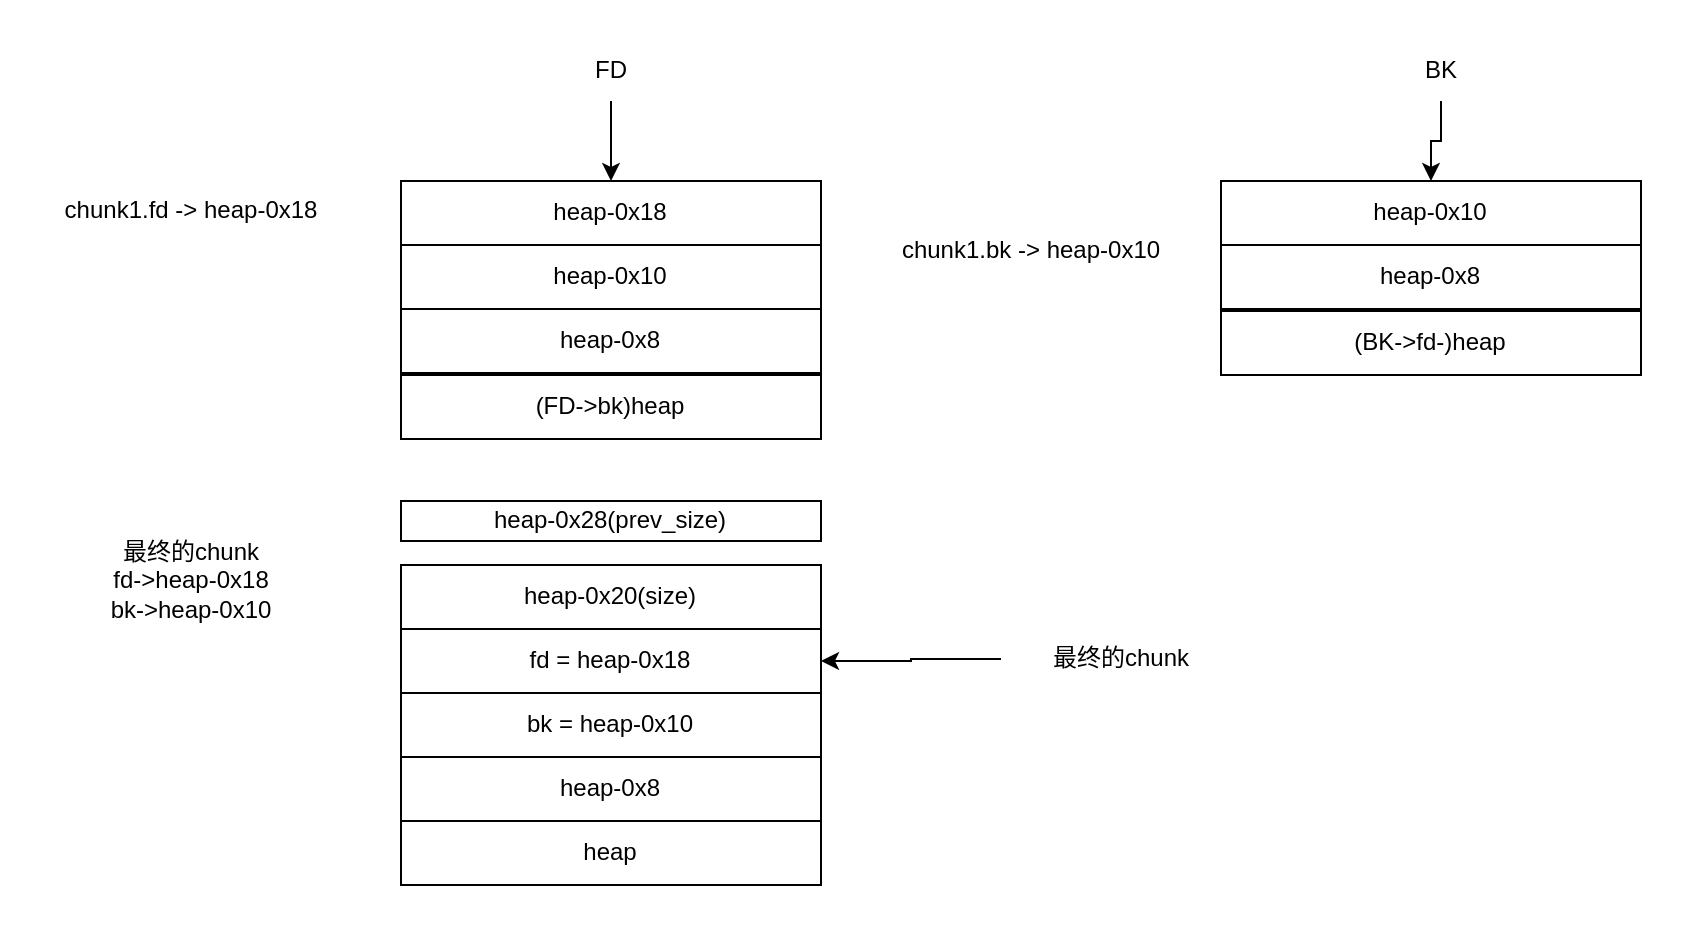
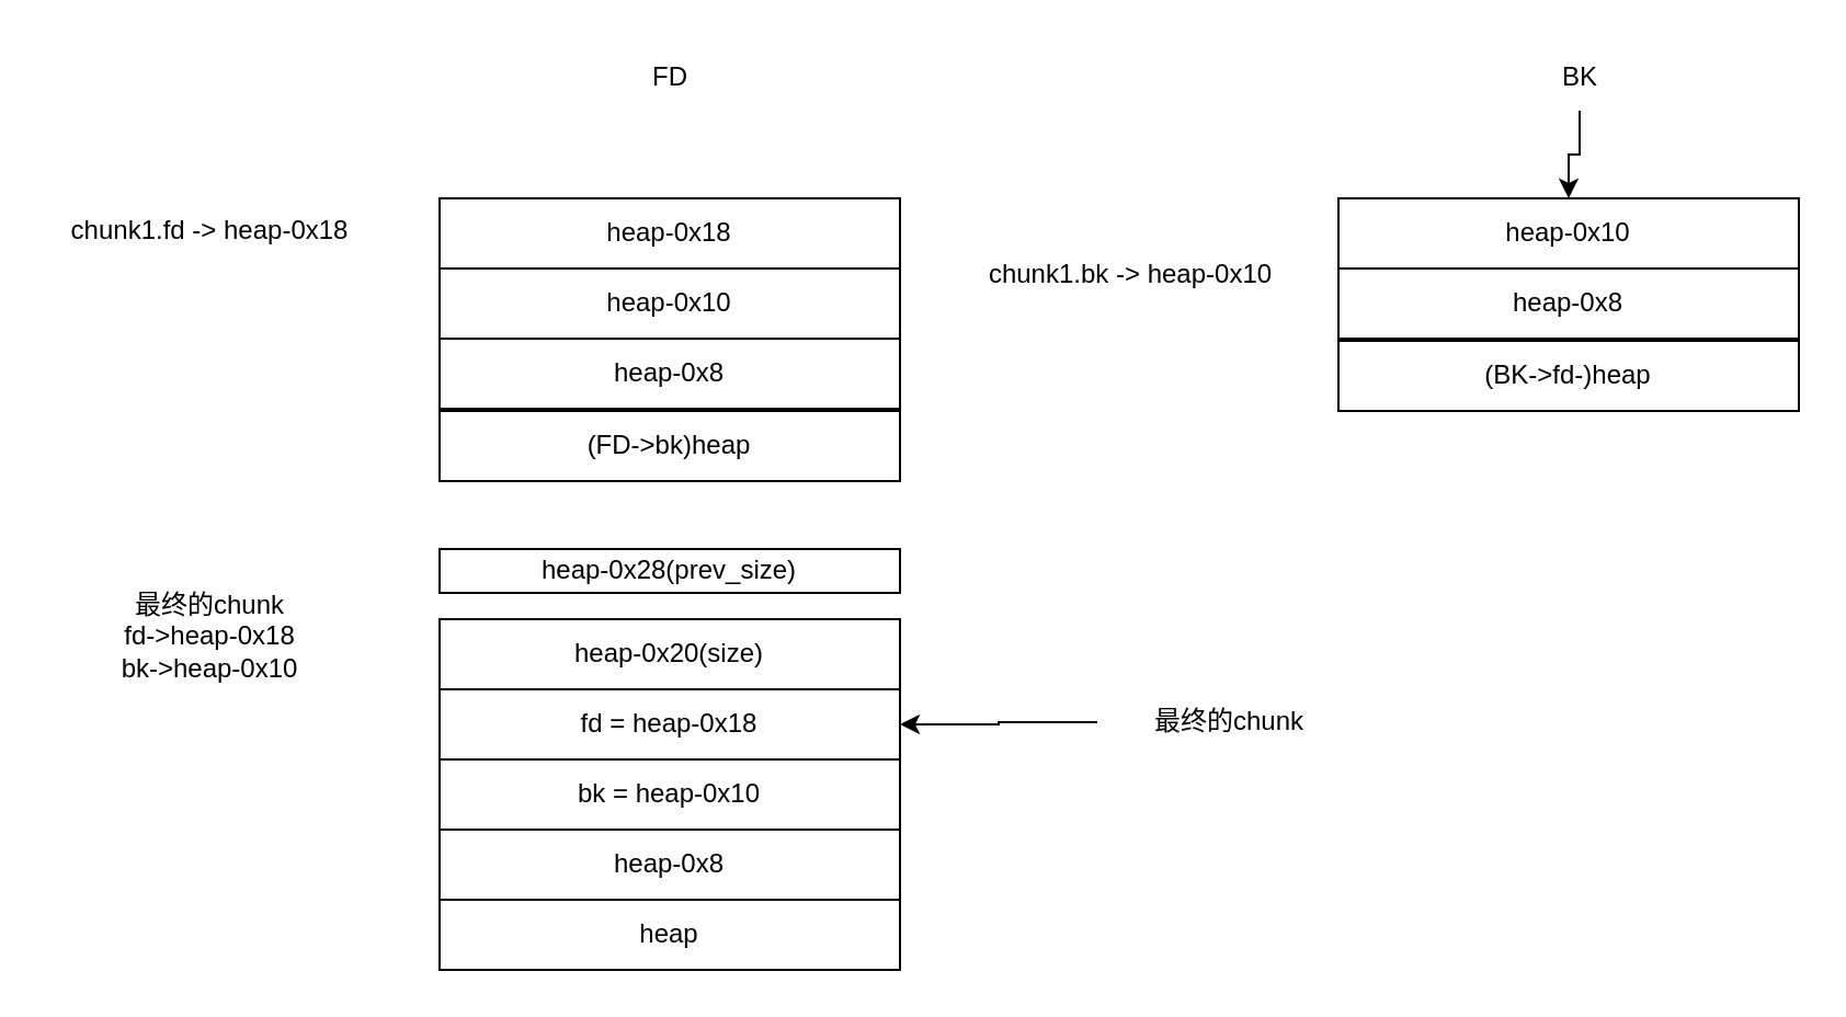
  <mxCell id="0" />
  <mxCell id="1" parent="0" />
  <mxCell id="2" value="chunk1.fd -&amp;gt; heap-0x18" style="text;html=1;align=center;verticalAlign=middle;resizable=0;points=[];autosize=1;strokeColor=none;fillColor=none;" vertex="1" parent="1"><mxGeometry y="90" width="150" height="30" as="geometry" x="20" /></mxCell>
  <mxCell id="3" value="heap-0x10" style="rounded=0;whiteSpace=wrap;html=1;" vertex="1" parent="1"><mxGeometry x="200" y="122" width="210" height="32" as="geometry" /></mxCell>
  <mxCell id="4" value="heap-0x8" style="rounded=0;whiteSpace=wrap;html=1;" vertex="1" parent="1"><mxGeometry x="200" y="154" width="210" height="32" as="geometry" /></mxCell>
  <mxCell id="5" value="(FD-&amp;gt;bk)heap" style="rounded=0;whiteSpace=wrap;html=1;" vertex="1" parent="1"><mxGeometry x="200" y="187" width="210" height="32" as="geometry" /></mxCell>
  <mxCell id="6" value="heap-0x18" style="rounded=0;whiteSpace=wrap;html=1;" vertex="1" parent="1"><mxGeometry x="200" y="90" width="210" height="32" as="geometry" /></mxCell>
- <mxCell id="7" style="edgeStyle=orthogonalEdgeStyle;rounded=0;orthogonalLoop=1;jettySize=auto;html=1;entryX=0.5;entryY=0;entryDx=0;entryDy=0;" edge="1" parent="1" source="8" target="6"><mxGeometry relative="1" as="geometry" /></mxCell>
  <mxCell id="8" value="FD" style="text;html=1;align=center;verticalAlign=middle;resizable=0;points=[];autosize=1;strokeColor=none;fillColor=none;" vertex="1" parent="1"><mxGeometry x="285" y="20" width="40" height="30" as="geometry" /></mxCell>
  <mxCell id="9" value="chunk1.bk -&amp;gt; heap-0x10" style="text;html=1;align=center;verticalAlign=middle;resizable=0;points=[];autosize=1;strokeColor=none;fillColor=none;" vertex="1" parent="1"><mxGeometry x="440" y="110" width="150" height="30" as="geometry" /></mxCell>
  <mxCell id="10" value="heap-0x10" style="rounded=0;whiteSpace=wrap;html=1;" vertex="1" parent="1"><mxGeometry x="610" y="90" width="210" height="32" as="geometry" /></mxCell>
  <mxCell id="11" value="heap-0x8" style="rounded=0;whiteSpace=wrap;html=1;" vertex="1" parent="1"><mxGeometry x="610" y="122" width="210" height="32" as="geometry" /></mxCell>
  <mxCell id="12" value="(BK-&amp;gt;fd-)heap" style="rounded=0;whiteSpace=wrap;html=1;" vertex="1" parent="1"><mxGeometry x="610" y="155" width="210" height="32" as="geometry" /></mxCell>
  <mxCell id="13" style="edgeStyle=orthogonalEdgeStyle;rounded=0;orthogonalLoop=1;jettySize=auto;html=1;entryX=0.5;entryY=0;entryDx=0;entryDy=0;" edge="1" parent="1" source="14" target="10"><mxGeometry relative="1" as="geometry" /></mxCell>
  <mxCell id="14" value="BK" style="text;html=1;align=center;verticalAlign=middle;resizable=0;points=[];autosize=1;strokeColor=none;fillColor=none;" vertex="1" parent="1"><mxGeometry x="700" y="20" width="40" height="30" as="geometry" /></mxCell>
  <mxCell id="15" value="最终的chunk&lt;div&gt;fd-&amp;gt;heap-0x18&lt;/div&gt;&lt;div&gt;bk-&amp;gt;heap-0x10&lt;/div&gt;" style="text;html=1;align=center;verticalAlign=middle;resizable=0;points=[];autosize=1;strokeColor=none;fillColor=none;" vertex="1" parent="1"><mxGeometry x="45" y="260" width="100" height="60" as="geometry" /></mxCell>
  <mxCell id="16" value="heap-0x20(size)" style="rounded=0;whiteSpace=wrap;html=1;" vertex="1" parent="1"><mxGeometry x="200" y="282" width="210" height="32" as="geometry" /></mxCell>
  <mxCell id="17" value="fd = heap-0x18" style="rounded=0;whiteSpace=wrap;html=1;" vertex="1" parent="1"><mxGeometry x="200" y="314" width="210" height="32" as="geometry" /></mxCell>
  <mxCell id="18" value="bk = heap-0x10" style="rounded=0;whiteSpace=wrap;html=1;" vertex="1" parent="1"><mxGeometry x="200" y="346" width="210" height="32" as="geometry" /></mxCell>
  <mxCell id="19" value="heap-0x28(prev_size)" style="rounded=0;whiteSpace=wrap;html=1;" vertex="1" parent="1"><mxGeometry x="200" y="250" width="210" height="20" as="geometry" /></mxCell>
  <mxCell id="20" value="heap" style="rounded=0;whiteSpace=wrap;html=1;" vertex="1" parent="1"><mxGeometry x="200" y="410" width="210" height="32" as="geometry" /></mxCell>
  <mxCell id="21" value="heap-0x8" style="rounded=0;whiteSpace=wrap;html=1;" vertex="1" parent="1"><mxGeometry x="200" y="378" width="210" height="32" as="geometry" /></mxCell>
  <mxCell id="22" style="edgeStyle=orthogonalEdgeStyle;rounded=0;orthogonalLoop=1;jettySize=auto;html=1;entryX=1;entryY=0.5;entryDx=0;entryDy=0;" edge="1" parent="1" source="23" target="17"><mxGeometry relative="1" as="geometry" /></mxCell>
  <mxCell id="23" value="最终的chunk" style="text;html=1;align=center;verticalAlign=middle;resizable=0;points=[];autosize=1;strokeColor=none;fillColor=none;" vertex="1" parent="1"><mxGeometry x="500" y="314" width="120" height="30" as="geometry" /></mxCell>
